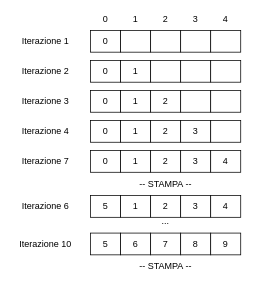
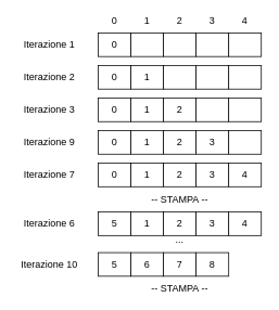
  <mxCell id="0" />
  <mxCell id="1" parent="0" />
  <mxCell id="2" value="0" style="rounded=0;whiteSpace=wrap;html=1;" vertex="1" parent="1"><mxGeometry x="120" y="40" width="40" height="29" as="geometry" /></mxCell>
  <mxCell id="3" value="" style="rounded=0;whiteSpace=wrap;html=1;" vertex="1" parent="1"><mxGeometry x="160" y="40" width="40" height="29" as="geometry" /></mxCell>
  <mxCell id="4" value="" style="rounded=0;whiteSpace=wrap;html=1;" vertex="1" parent="1"><mxGeometry x="200" y="40" width="40" height="29" as="geometry" /></mxCell>
  <mxCell id="5" value="" style="rounded=0;whiteSpace=wrap;html=1;" vertex="1" parent="1"><mxGeometry x="240" y="40" width="40" height="29" as="geometry" /></mxCell>
  <mxCell id="6" value="" style="rounded=0;whiteSpace=wrap;html=1;" vertex="1" parent="1"><mxGeometry x="280" y="40" width="40" height="29" as="geometry" /></mxCell>
  <mxCell id="7" value="Iterazione 1" style="text;html=1;strokeColor=none;fillColor=none;align=center;verticalAlign=middle;whiteSpace=wrap;rounded=0;" vertex="1" parent="1"><mxGeometry x="20" y="50" width="80" height="9" as="geometry" /></mxCell>
  <mxCell id="8" value="0" style="text;html=1;strokeColor=none;fillColor=none;align=center;verticalAlign=middle;whiteSpace=wrap;rounded=0;" vertex="1" parent="1"><mxGeometry x="120" y="20" width="40" height="9" as="geometry" /></mxCell>
  <mxCell id="9" value="1" style="text;html=1;strokeColor=none;fillColor=none;align=center;verticalAlign=middle;whiteSpace=wrap;rounded=0;" vertex="1" parent="1"><mxGeometry x="160" y="20" width="40" height="9" as="geometry" /></mxCell>
  <mxCell id="10" value="2" style="text;html=1;strokeColor=none;fillColor=none;align=center;verticalAlign=middle;whiteSpace=wrap;rounded=0;" vertex="1" parent="1"><mxGeometry x="200" y="20" width="40" height="9" as="geometry" /></mxCell>
  <mxCell id="11" value="3" style="text;html=1;strokeColor=none;fillColor=none;align=center;verticalAlign=middle;whiteSpace=wrap;rounded=0;" vertex="1" parent="1"><mxGeometry x="240" y="20" width="40" height="9" as="geometry" /></mxCell>
  <mxCell id="12" value="4" style="text;html=1;strokeColor=none;fillColor=none;align=center;verticalAlign=middle;whiteSpace=wrap;rounded=0;" vertex="1" parent="1"><mxGeometry x="280" y="20" width="40" height="9" as="geometry" /></mxCell>
  <mxCell id="13" value="0" style="rounded=0;whiteSpace=wrap;html=1;" vertex="1" parent="1"><mxGeometry x="120" y="80" width="40" height="29" as="geometry" /></mxCell>
  <mxCell id="14" value="1" style="rounded=0;whiteSpace=wrap;html=1;" vertex="1" parent="1"><mxGeometry x="160" y="80" width="40" height="29" as="geometry" /></mxCell>
  <mxCell id="15" value="" style="rounded=0;whiteSpace=wrap;html=1;" vertex="1" parent="1"><mxGeometry x="200" y="80" width="40" height="29" as="geometry" /></mxCell>
  <mxCell id="16" value="" style="rounded=0;whiteSpace=wrap;html=1;" vertex="1" parent="1"><mxGeometry x="240" y="80" width="40" height="29" as="geometry" /></mxCell>
  <mxCell id="17" value="" style="rounded=0;whiteSpace=wrap;html=1;" vertex="1" parent="1"><mxGeometry x="280" y="80" width="40" height="29" as="geometry" /></mxCell>
  <mxCell id="18" value="Iterazione 2" style="text;html=1;strokeColor=none;fillColor=none;align=center;verticalAlign=middle;whiteSpace=wrap;rounded=0;" vertex="1" parent="1"><mxGeometry x="20" y="90" width="80" height="9" as="geometry" /></mxCell>
  <mxCell id="19" value="0" style="rounded=0;whiteSpace=wrap;html=1;" vertex="1" parent="1"><mxGeometry x="120" y="120" width="40" height="29" as="geometry" /></mxCell>
  <mxCell id="20" value="1" style="rounded=0;whiteSpace=wrap;html=1;" vertex="1" parent="1"><mxGeometry x="160" y="120" width="40" height="29" as="geometry" /></mxCell>
  <mxCell id="21" value="2" style="rounded=0;whiteSpace=wrap;html=1;" vertex="1" parent="1"><mxGeometry x="200" y="120" width="40" height="29" as="geometry" /></mxCell>
  <mxCell id="22" value="" style="rounded=0;whiteSpace=wrap;html=1;" vertex="1" parent="1"><mxGeometry x="240" y="120" width="40" height="29" as="geometry" /></mxCell>
  <mxCell id="23" value="" style="rounded=0;whiteSpace=wrap;html=1;" vertex="1" parent="1"><mxGeometry x="280" y="120" width="40" height="29" as="geometry" /></mxCell>
  <mxCell id="24" value="&lt;div&gt;Iterazione 3&lt;br&gt;&lt;/div&gt;" style="text;html=1;strokeColor=none;fillColor=none;align=center;verticalAlign=middle;whiteSpace=wrap;rounded=0;" vertex="1" parent="1"><mxGeometry x="20" y="130" width="80" height="9" as="geometry" /></mxCell>
  <mxCell id="25" value="0" style="rounded=0;whiteSpace=wrap;html=1;" vertex="1" parent="1"><mxGeometry x="120" y="160" width="40" height="29" as="geometry" /></mxCell>
  <mxCell id="26" value="1" style="rounded=0;whiteSpace=wrap;html=1;" vertex="1" parent="1"><mxGeometry x="160" y="160" width="40" height="29" as="geometry" /></mxCell>
  <mxCell id="27" value="2" style="rounded=0;whiteSpace=wrap;html=1;" vertex="1" parent="1"><mxGeometry x="200" y="160" width="40" height="29" as="geometry" /></mxCell>
  <mxCell id="28" value="3" style="rounded=0;whiteSpace=wrap;html=1;" vertex="1" parent="1"><mxGeometry x="240" y="160" width="40" height="29" as="geometry" /></mxCell>
  <mxCell id="29" value="" style="rounded=0;whiteSpace=wrap;html=1;" vertex="1" parent="1"><mxGeometry x="280" y="160" width="40" height="29" as="geometry" /></mxCell>
- <mxCell id="30" value="Iterazione 4" style="text;html=1;strokeColor=none;fillColor=none;align=center;verticalAlign=middle;whiteSpace=wrap;rounded=0;" vertex="1" parent="1"><mxGeometry x="20" y="170" width="80" height="9" as="geometry" /></mxCell>
+ <mxCell id="30" value="Iterazione 9" style="text;html=1;strokeColor=none;fillColor=none;align=center;verticalAlign=middle;whiteSpace=wrap;rounded=0;" vertex="1" parent="1"><mxGeometry x="20" y="170" width="80" height="9" as="geometry" /></mxCell>
  <mxCell id="31" value="0" style="rounded=0;whiteSpace=wrap;html=1;" vertex="1" parent="1"><mxGeometry x="120" y="200" width="40" height="29" as="geometry" /></mxCell>
  <mxCell id="32" value="1" style="rounded=0;whiteSpace=wrap;html=1;" vertex="1" parent="1"><mxGeometry x="160" y="200" width="40" height="29" as="geometry" /></mxCell>
  <mxCell id="33" value="2" style="rounded=0;whiteSpace=wrap;html=1;" vertex="1" parent="1"><mxGeometry x="200" y="200" width="40" height="29" as="geometry" /></mxCell>
  <mxCell id="34" value="3" style="rounded=0;whiteSpace=wrap;html=1;" vertex="1" parent="1"><mxGeometry x="240" y="200" width="40" height="29" as="geometry" /></mxCell>
  <mxCell id="35" value="4" style="rounded=0;whiteSpace=wrap;html=1;" vertex="1" parent="1"><mxGeometry x="280" y="200" width="40" height="29" as="geometry" /></mxCell>
  <mxCell id="36" value="Iterazione 7" style="text;html=1;strokeColor=none;fillColor=none;align=center;verticalAlign=middle;whiteSpace=wrap;rounded=0;" vertex="1" parent="1"><mxGeometry x="20" y="210" width="80" height="9" as="geometry" /></mxCell>
  <mxCell id="37" value="-- STAMPA --" style="text;html=1;strokeColor=none;fillColor=none;align=center;verticalAlign=middle;whiteSpace=wrap;rounded=0;" vertex="1" parent="1"><mxGeometry x="180" y="240" width="80" height="9" as="geometry" /></mxCell>
  <mxCell id="38" value="5" style="rounded=0;whiteSpace=wrap;html=1;" vertex="1" parent="1"><mxGeometry x="120" y="260" width="40" height="29" as="geometry" /></mxCell>
  <mxCell id="39" value="1" style="rounded=0;whiteSpace=wrap;html=1;" vertex="1" parent="1"><mxGeometry x="160" y="260" width="40" height="29" as="geometry" /></mxCell>
  <mxCell id="40" value="2" style="rounded=0;whiteSpace=wrap;html=1;" vertex="1" parent="1"><mxGeometry x="200" y="260" width="40" height="29" as="geometry" /></mxCell>
  <mxCell id="41" value="3" style="rounded=0;whiteSpace=wrap;html=1;" vertex="1" parent="1"><mxGeometry x="240" y="260" width="40" height="29" as="geometry" /></mxCell>
  <mxCell id="42" value="4" style="rounded=0;whiteSpace=wrap;html=1;" vertex="1" parent="1"><mxGeometry x="280" y="260" width="40" height="29" as="geometry" /></mxCell>
  <mxCell id="43" value="Iterazione 6" style="text;html=1;strokeColor=none;fillColor=none;align=center;verticalAlign=middle;whiteSpace=wrap;rounded=0;" vertex="1" parent="1"><mxGeometry x="20" y="270" width="80" height="9" as="geometry" /></mxCell>
  <mxCell id="44" value="5" style="rounded=0;whiteSpace=wrap;html=1;" vertex="1" parent="1"><mxGeometry x="120" y="310" width="40" height="29" as="geometry" /></mxCell>
  <mxCell id="45" value="6" style="rounded=0;whiteSpace=wrap;html=1;" vertex="1" parent="1"><mxGeometry x="160" y="310" width="40" height="29" as="geometry" /></mxCell>
  <mxCell id="46" value="7" style="rounded=0;whiteSpace=wrap;html=1;" vertex="1" parent="1"><mxGeometry x="200" y="310" width="40" height="29" as="geometry" /></mxCell>
  <mxCell id="47" value="8" style="rounded=0;whiteSpace=wrap;html=1;" vertex="1" parent="1"><mxGeometry x="240" y="310" width="40" height="29" as="geometry" /></mxCell>
- <mxCell id="48" value="9" style="rounded=0;whiteSpace=wrap;html=1;" vertex="1" parent="1"><mxGeometry x="280" y="310" width="40" height="29" as="geometry" /></mxCell>
  <mxCell id="49" value="Iterazione 10" style="text;html=1;strokeColor=none;fillColor=none;align=center;verticalAlign=middle;whiteSpace=wrap;rounded=0;" vertex="1" parent="1"><mxGeometry x="20" y="320" width="80" height="9" as="geometry" /></mxCell>
  <mxCell id="50" value="..." style="text;html=1;strokeColor=none;fillColor=none;align=center;verticalAlign=middle;whiteSpace=wrap;rounded=0;" vertex="1" parent="1"><mxGeometry x="180" y="290" width="80" height="9" as="geometry" /></mxCell>
  <mxCell id="51" value="-- STAMPA --" style="text;html=1;strokeColor=none;fillColor=none;align=center;verticalAlign=middle;whiteSpace=wrap;rounded=0;" vertex="1" parent="1"><mxGeometry x="180" y="350" width="80" height="9" as="geometry" /></mxCell>
